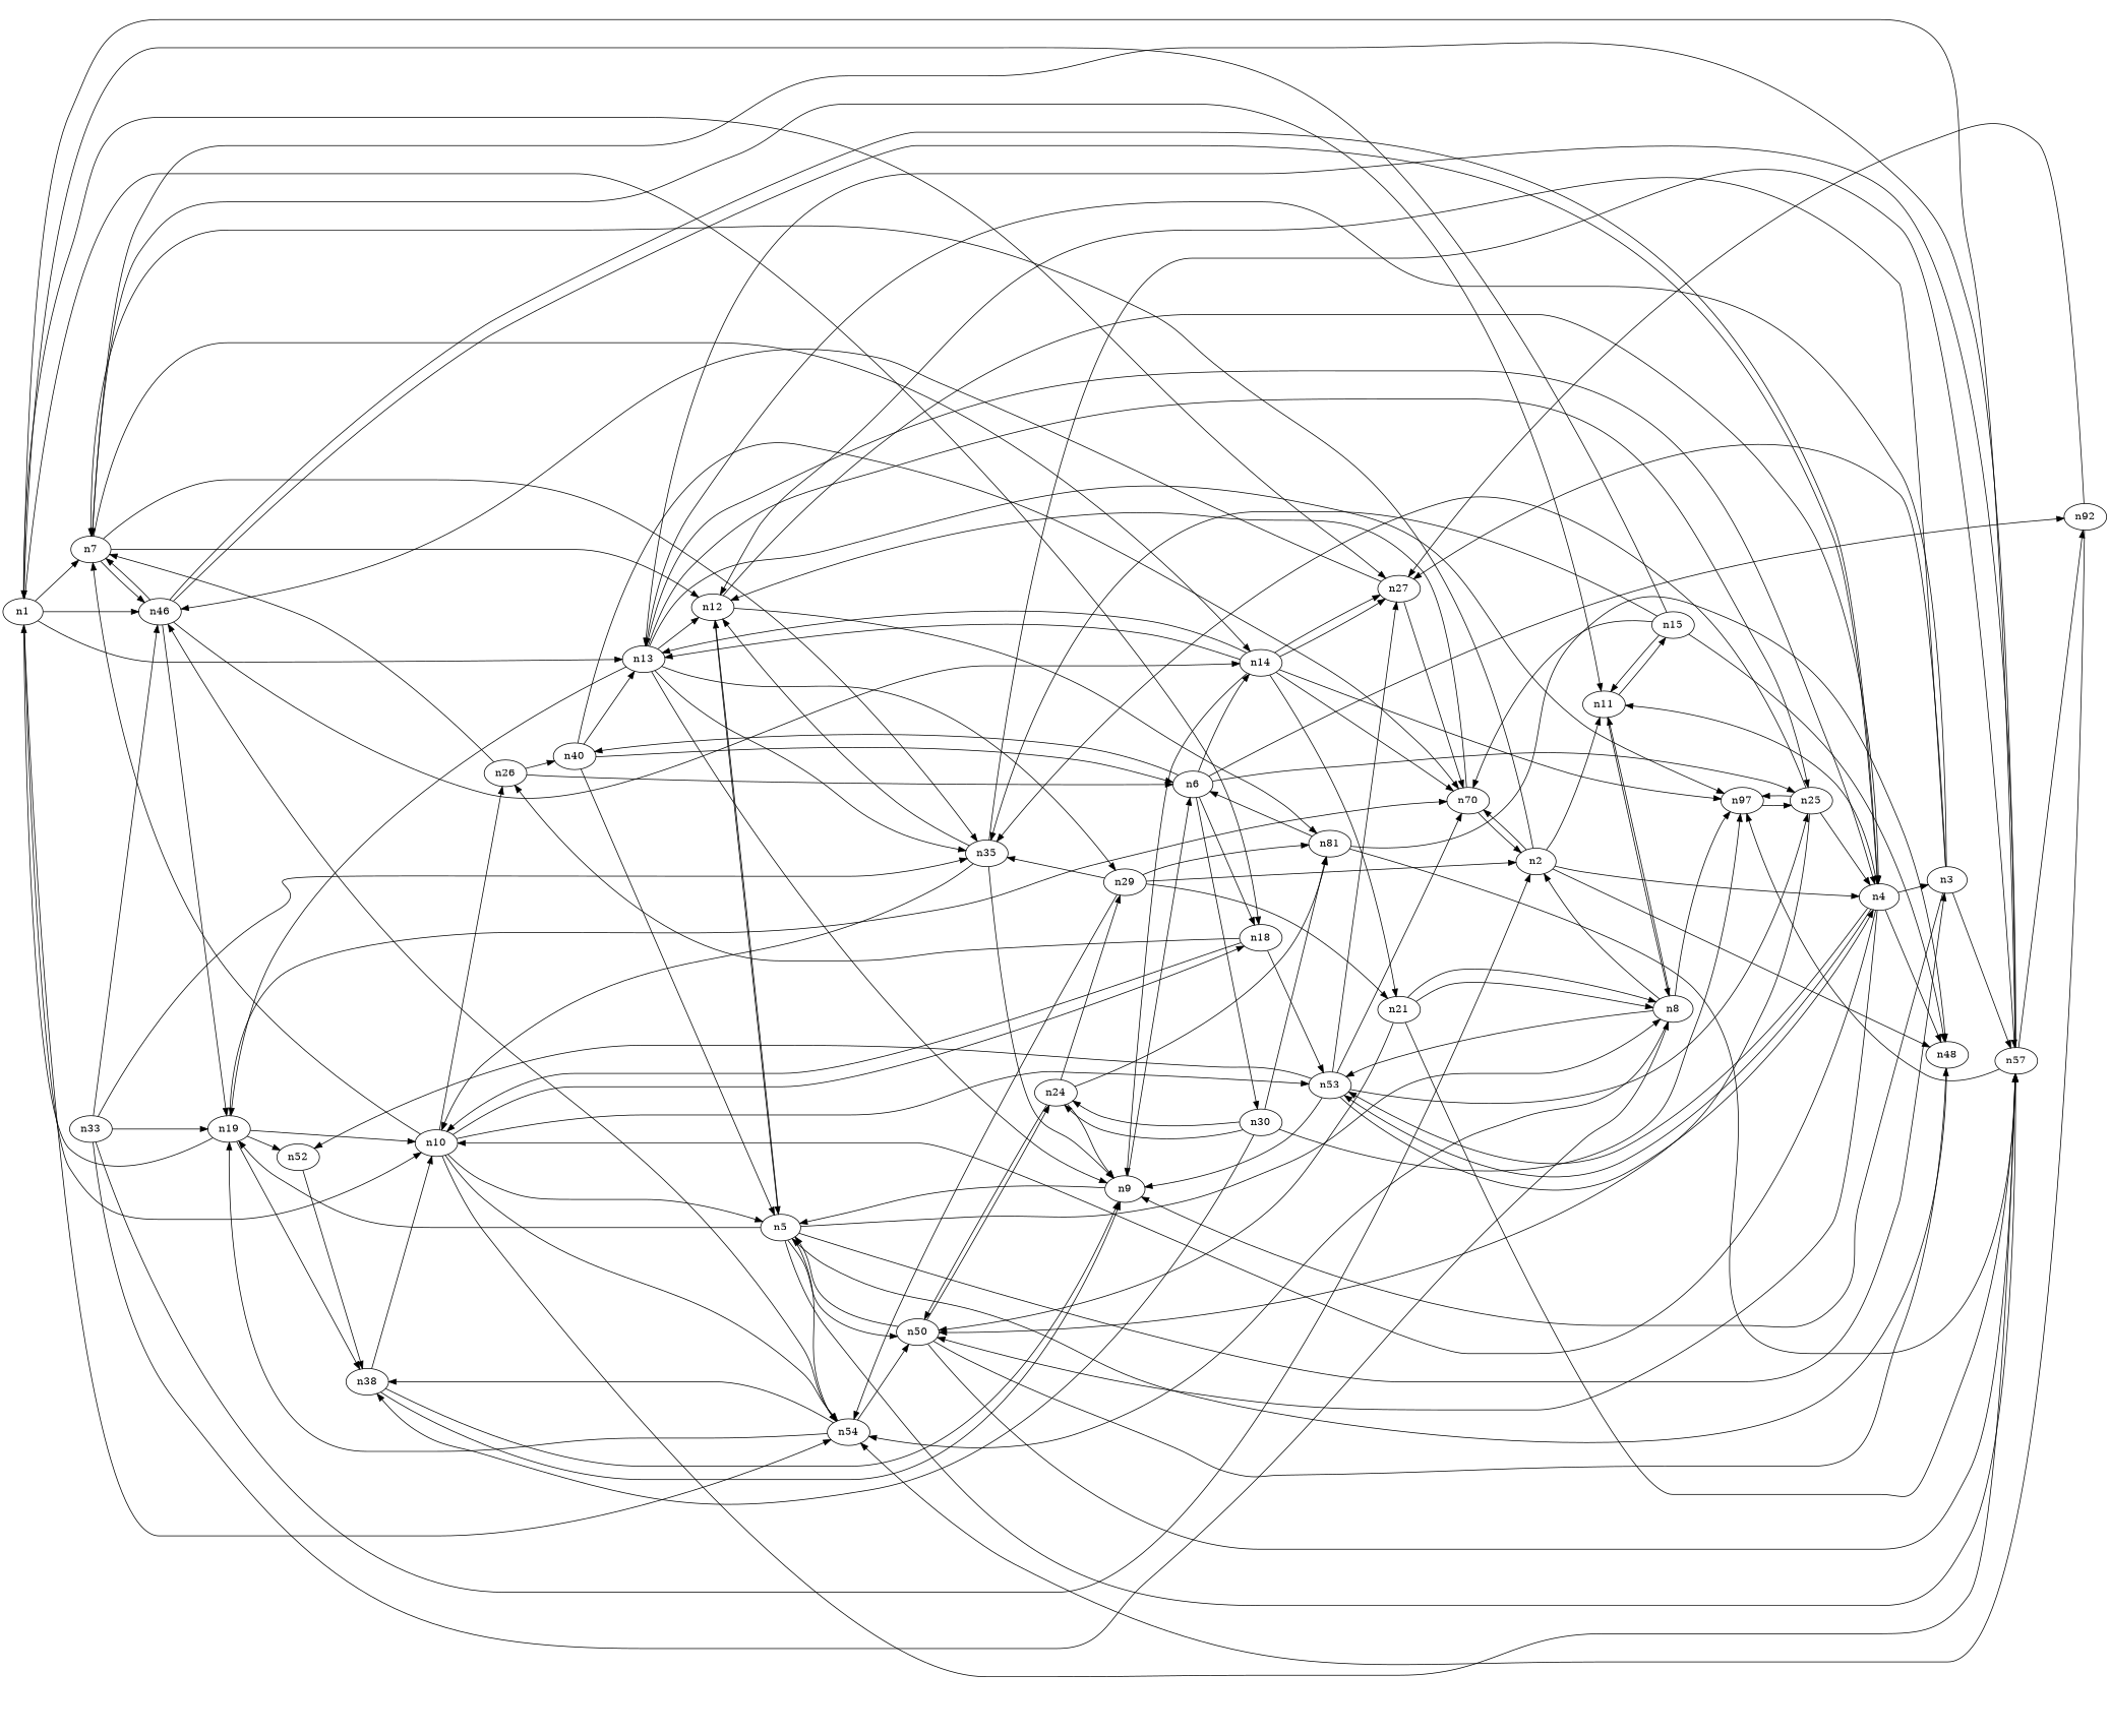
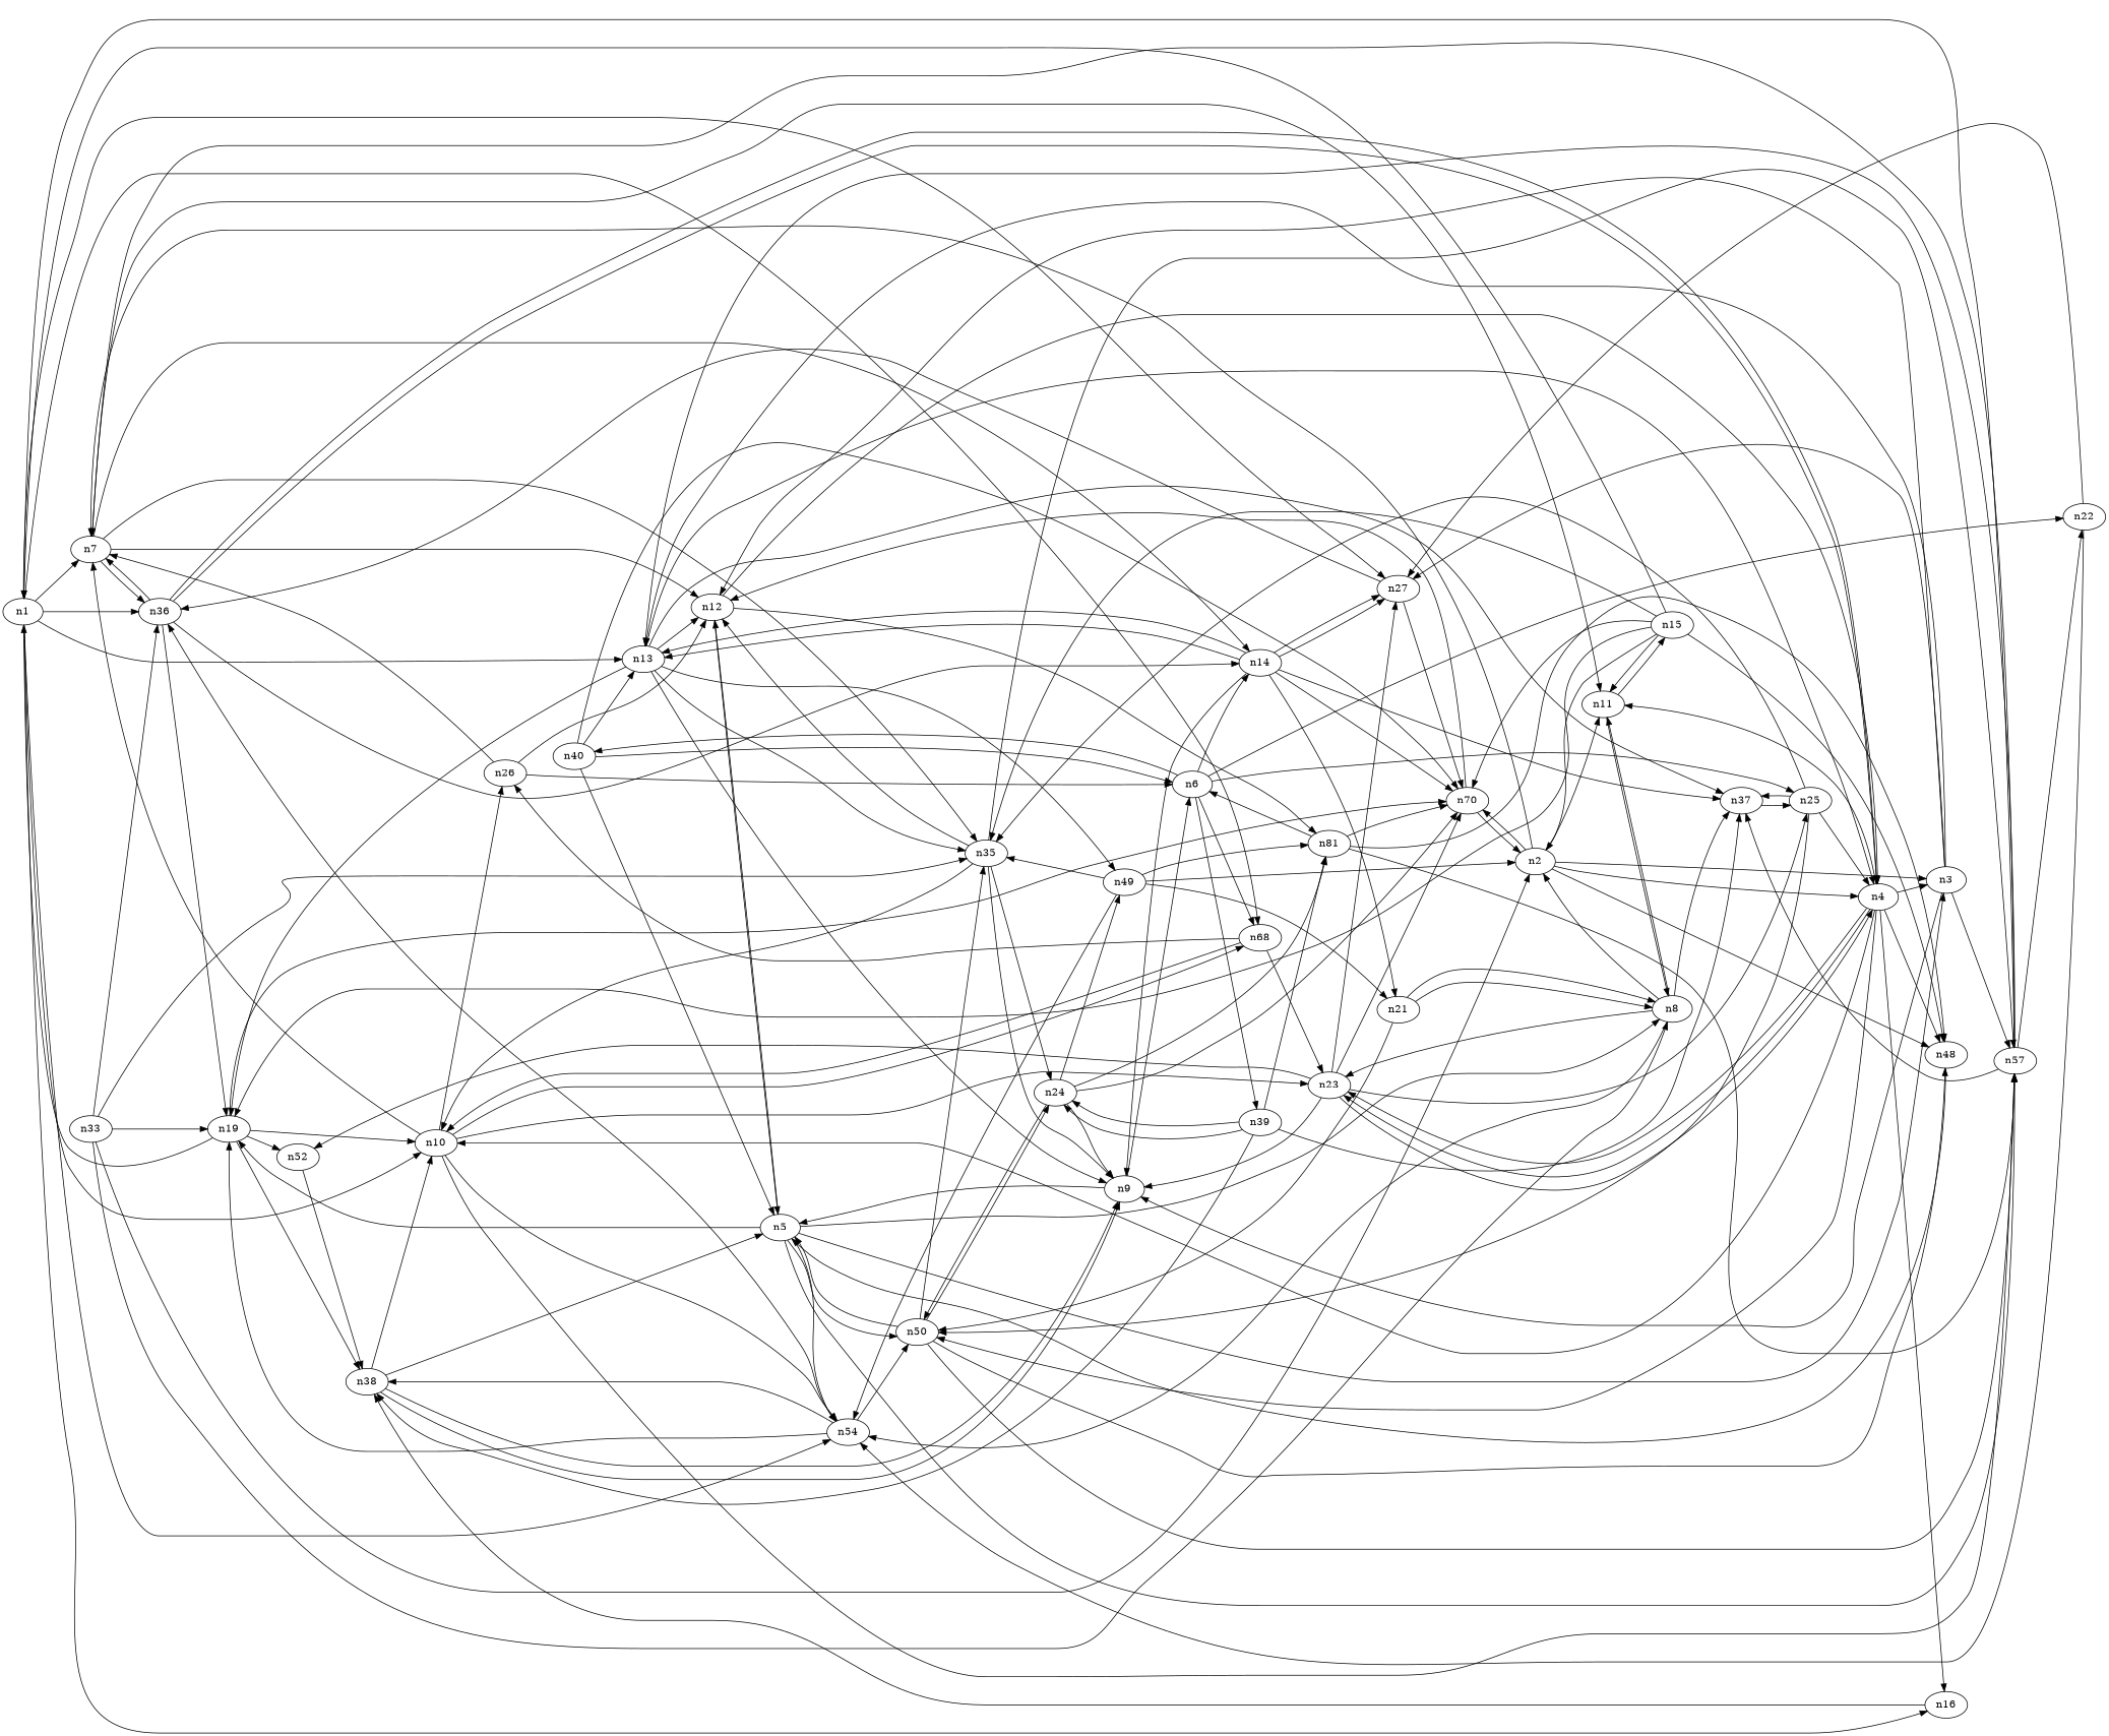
  digraph {
    rankdir=LR
    n1
    n7
    n10
    n13
-   n18
+   n16
+   n18 [label=n68]
    n27
    n34 [label=n54]
-   n36 [label=n46]
+   n36
    n11
    n12
    n14
    n35
    n17 [label=n57]
-   n23 [label=n53]
+   n23
    n5
    n26
    n4
    n9
    n19
    n25
-   n37 [label=n97]
-   n29
+   n37
+   n29 [label=n49]
    n38
    n20 [label=n70]
    n30 [label=n50]
    n2
    n3
    n28 [label=n48]
    n8
    n15
    n6
    n31 [label=n81]
-   n22 [label=n92]
+   n22
    n32 [label=n52]
    n24
-   n39 [label=n30]
+   n39
    n40
    n21
    n33
    n1 -> n7
    n1 -> n10
    n1 -> n13
+   n1 -> n16
    n1 -> n18
    n1 -> n27
    n1 -> n34
    n1 -> n36
    n7 -> n36
    n7 -> n11
    n7 -> n12
    n7 -> n14
    n7 -> n35
    n10 -> n7
    n10 -> n18
    n10 -> n34
    n10 -> n17
    n10 -> n23
-   n10 -> n5
+   n38 -> n5
    n10 -> n26
    n13 -> n12
    n13 -> n35
    n13 -> n4
    n13 -> n9
    n13 -> n19
-   n13 -> n25
    n13 -> n37
    n13 -> n29
+   n16 -> n38
    n18 -> n10
    n18 -> n23
    n18 -> n26
    n27 -> n36
    n27 -> n20
    n34 -> n36
    n34 -> n19
    n34 -> n38
    n34 -> n30
    n36 -> n7
    n36 -> n14
    n36 -> n4
    n36 -> n4
    n36 -> n19
    n11 -> n8
    n11 -> n15
    n12 -> n5
    n12 -> n4
    n12 -> n31
    n14 -> n13
    n14 -> n13
    n14 -> n27
    n14 -> n27
    n14 -> n9
    n14 -> n37
    n14 -> n20
    n14 -> n21
    n35 -> n10
    n35 -> n12
    n35 -> n17
    n35 -> n9
+   n35 -> n24
    n17 -> n1
    n17 -> n7
    n17 -> n13
    n17 -> n37
    n17 -> n22
    n23 -> n27
    n23 -> n4
    n23 -> n9
    n23 -> n25
    n23 -> n20
    n23 -> n32
    n5 -> n34
    n5 -> n12
    n5 -> n17
    n5 -> n19
    n5 -> n30
    n5 -> n3
    n5 -> n8
    n26 -> n7
-   n26 -> n40
+   n26 -> n12
    n26 -> n6
    n4 -> n10
+   n4 -> n16
    n4 -> n11
    n4 -> n23
    n4 -> n23
    n4 -> n30
    n4 -> n3
    n4 -> n28
    n9 -> n5
    n9 -> n6
    n19 -> n1
    n19 -> n10
    n19 -> n38
    n19 -> n20
    n19 -> n32
    n25 -> n35
    n25 -> n4
    n25 -> n37
    n25 -> n30
    n37 -> n25
    n29 -> n34
    n29 -> n35
    n29 -> n2
    n29 -> n31
    n29 -> n21
    n38 -> n10
    n38 -> n9
    n38 -> n9
    n20 -> n12
    n20 -> n2
+   n30 -> n35
    n30 -> n17
    n30 -> n5
    n30 -> n28
    n30 -> n24
    n2 -> n7
    n2 -> n11
    n2 -> n4
    n2 -> n20
+   n2 -> n3
    n2 -> n28
    n3 -> n13
    n3 -> n27
    n3 -> n12
    n3 -> n17
    n3 -> n9
    n28 -> n5
    n8 -> n34
    n8 -> n11
    n8 -> n23
    n8 -> n37
    n8 -> n2
    n15 -> n1
    n15 -> n11
    n15 -> n35
+   n15 -> n19
    n15 -> n20
+   n15 -> n2
    n15 -> n28
    n6 -> n18
    n6 -> n14
    n6 -> n25
    n6 -> n22
    n6 -> n39
    n6 -> n40
    n31 -> n17
+   n31 -> n20
    n31 -> n28
    n31 -> n6
    n22 -> n27
    n22 -> n34
    n32 -> n38
    n24 -> n9
    n24 -> n29
+   n24 -> n20
    n24 -> n30
    n24 -> n31
    n39 -> n37
    n39 -> n38
    n39 -> n31
    n39 -> n24
    n39 -> n24
    n40 -> n13
    n40 -> n5
    n40 -> n20
    n40 -> n6
-   n21 -> n17
    n21 -> n30
    n21 -> n8
    n21 -> n8
    n33 -> n36
    n33 -> n35
    n33 -> n19
    n33 -> n2
    n33 -> n8
  }
